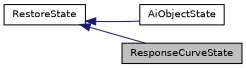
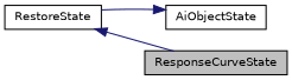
  digraph {
    rankdir=LR
    node [color=black fillcolor=white fontname=Helvetica fontsize=10 shape=record style=filled]
    edge [color=midnightblue dir=back fontname=Helvetica fontsize=10 labelfontname=Helvetica labelfontsize=10 style=solid]
    n1 [fillcolor=grey75 fontcolor=black height=0.2 label=ResponseCurveState width=0.4]
    n2 [height=0.2 label=AiObjectState width=0.4]
    n3 [height=0.2 label=RestoreState width=0.4]
    n3 -> n1
-   n3 -> n2
+   n2 -> n3
  }
